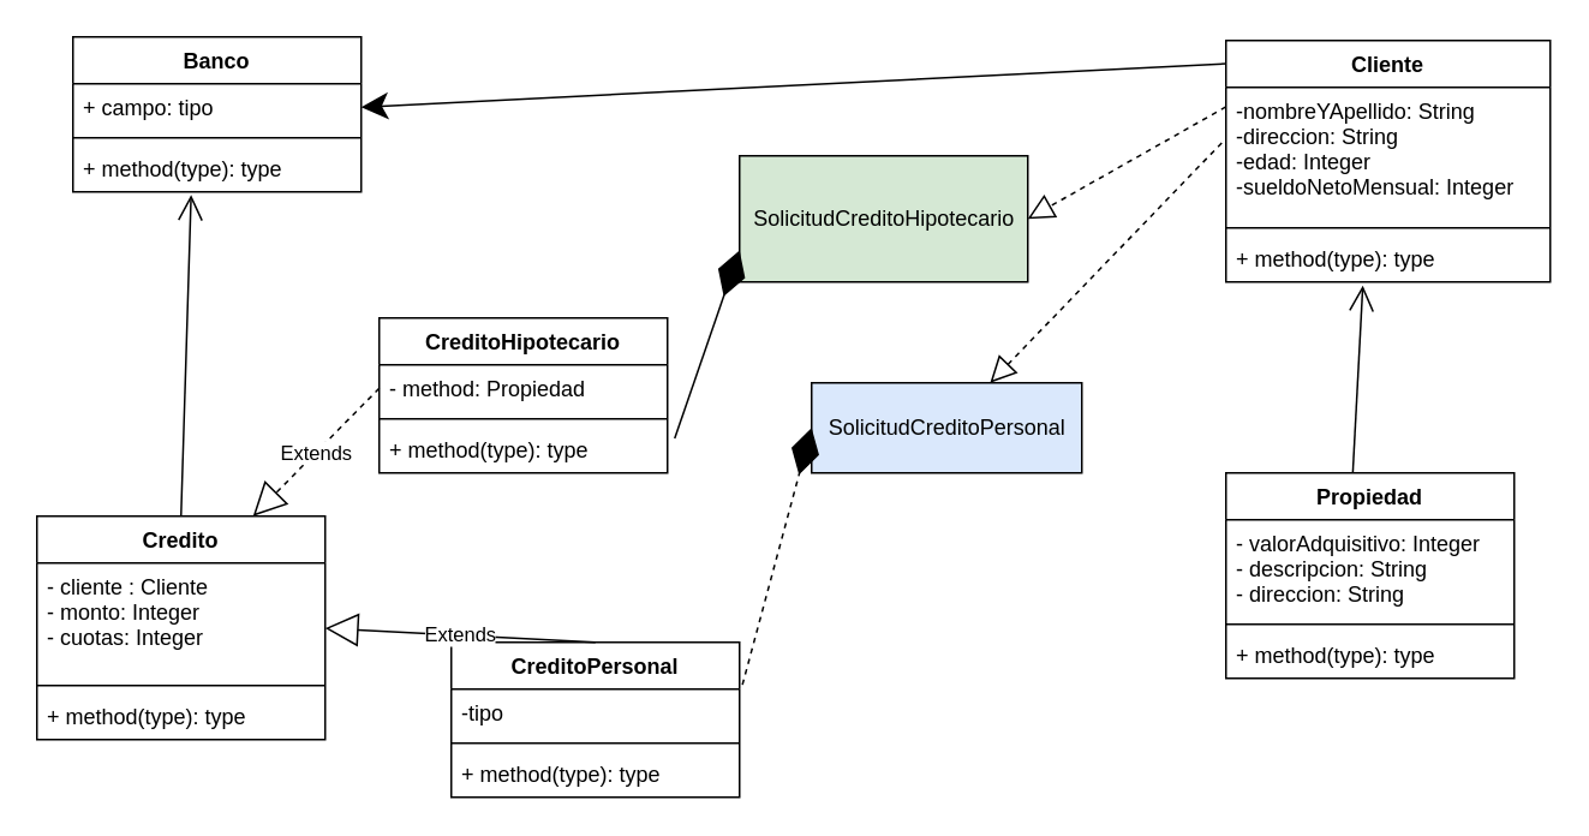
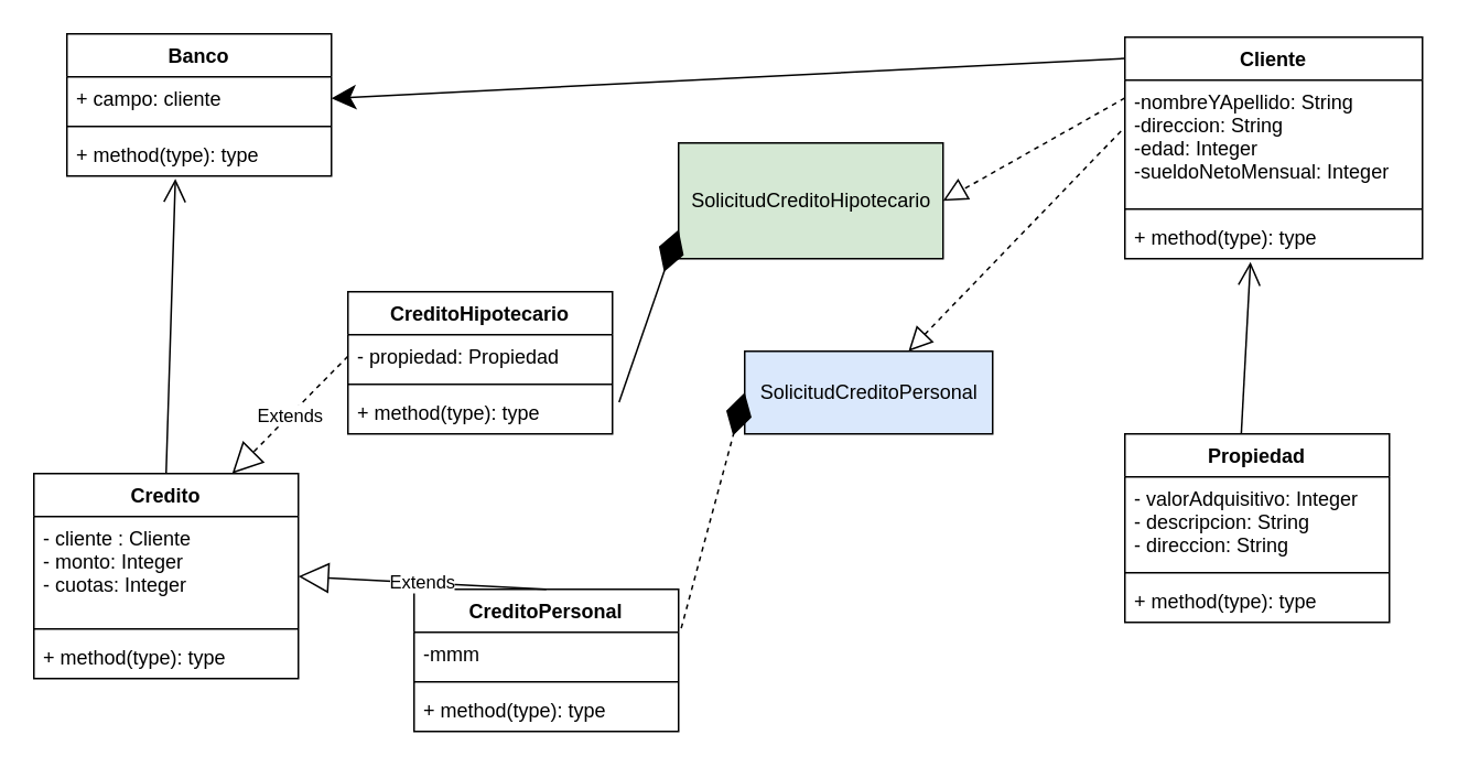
  <mxCell id="0" />
  <mxCell id="1" parent="0" />
  <mxCell id="2" value="Cliente" style="swimlane;fontStyle=1;align=center;verticalAlign=top;childLayout=stackLayout;horizontal=1;startSize=26;horizontalStack=0;resizeParent=1;resizeParentMax=0;resizeLast=0;collapsible=1;marginBottom=0;" parent="1" vertex="1"><mxGeometry x="680" y="22" width="180" height="134" as="geometry" /></mxCell>
  <mxCell id="3" value="-nombreYApellido: String&#10;-direccion: String&#10;-edad: Integer&#10;-sueldoNetoMensual: Integer&#10;" style="text;strokeColor=none;fillColor=none;align=left;verticalAlign=top;spacingLeft=4;spacingRight=4;overflow=hidden;rotatable=0;points=[[0,0.5],[1,0.5]];portConstraint=eastwest;" parent="2" vertex="1"><mxGeometry y="26" width="180" height="74" as="geometry" /></mxCell>
  <mxCell id="4" value="" style="line;strokeWidth=1;fillColor=none;align=left;verticalAlign=middle;spacingTop=-1;spacingLeft=3;spacingRight=3;rotatable=0;labelPosition=right;points=[];portConstraint=eastwest;" parent="2" vertex="1"><mxGeometry y="100" width="180" height="8" as="geometry" /></mxCell>
  <mxCell id="5" value="+ method(type): type" style="text;strokeColor=none;fillColor=none;align=left;verticalAlign=top;spacingLeft=4;spacingRight=4;overflow=hidden;rotatable=0;points=[[0,0.5],[1,0.5]];portConstraint=eastwest;" parent="2" vertex="1"><mxGeometry y="108" width="180" height="26" as="geometry" /></mxCell>
  <mxCell id="6" value="Banco" style="swimlane;fontStyle=1;align=center;verticalAlign=top;childLayout=stackLayout;horizontal=1;startSize=26;horizontalStack=0;resizeParent=1;resizeParentMax=0;resizeLast=0;collapsible=1;marginBottom=0;" parent="1" vertex="1"><mxGeometry x="40" y="20" width="160" height="86" as="geometry" /></mxCell>
- <mxCell id="7" value="+ campo: tipo" style="text;strokeColor=none;fillColor=none;align=left;verticalAlign=top;spacingLeft=4;spacingRight=4;overflow=hidden;rotatable=0;points=[[0,0.5],[1,0.5]];portConstraint=eastwest;" parent="6" vertex="1"><mxGeometry y="26" width="160" height="26" as="geometry" /></mxCell>
+ <mxCell id="7" value="+ campo: cliente" style="text;strokeColor=none;fillColor=none;align=left;verticalAlign=top;spacingLeft=4;spacingRight=4;overflow=hidden;rotatable=0;points=[[0,0.5],[1,0.5]];portConstraint=eastwest;" parent="6" vertex="1"><mxGeometry y="26" width="160" height="26" as="geometry" /></mxCell>
  <mxCell id="8" value="" style="line;strokeWidth=1;fillColor=none;align=left;verticalAlign=middle;spacingTop=-1;spacingLeft=3;spacingRight=3;rotatable=0;labelPosition=right;points=[];portConstraint=eastwest;" parent="6" vertex="1"><mxGeometry y="52" width="160" height="8" as="geometry" /></mxCell>
  <mxCell id="9" value="+ method(type): type" style="text;strokeColor=none;fillColor=none;align=left;verticalAlign=top;spacingLeft=4;spacingRight=4;overflow=hidden;rotatable=0;points=[[0,0.5],[1,0.5]];portConstraint=eastwest;" parent="6" vertex="1"><mxGeometry y="60" width="160" height="26" as="geometry" /></mxCell>
  <mxCell id="10" value="Propiedad" style="swimlane;fontStyle=1;align=center;verticalAlign=top;childLayout=stackLayout;horizontal=1;startSize=26;horizontalStack=0;resizeParent=1;resizeParentMax=0;resizeLast=0;collapsible=1;marginBottom=0;" parent="1" vertex="1"><mxGeometry x="680" y="262" width="160" height="114" as="geometry" /></mxCell>
  <mxCell id="11" value="- valorAdquisitivo: Integer&#10;- descripcion: String&#10;- direccion: String &#10;&#10;&#10;" style="text;strokeColor=none;fillColor=none;align=left;verticalAlign=top;spacingLeft=4;spacingRight=4;overflow=hidden;rotatable=0;points=[[0,0.5],[1,0.5]];portConstraint=eastwest;" parent="10" vertex="1"><mxGeometry y="26" width="160" height="54" as="geometry" /></mxCell>
  <mxCell id="12" value="" style="line;strokeWidth=1;fillColor=none;align=left;verticalAlign=middle;spacingTop=-1;spacingLeft=3;spacingRight=3;rotatable=0;labelPosition=right;points=[];portConstraint=eastwest;" parent="10" vertex="1"><mxGeometry y="80" width="160" height="8" as="geometry" /></mxCell>
  <mxCell id="13" value="+ method(type): type" style="text;strokeColor=none;fillColor=none;align=left;verticalAlign=top;spacingLeft=4;spacingRight=4;overflow=hidden;rotatable=0;points=[[0,0.5],[1,0.5]];portConstraint=eastwest;" parent="10" vertex="1"><mxGeometry y="88" width="160" height="26" as="geometry" /></mxCell>
  <mxCell id="14" value="Credito" style="swimlane;fontStyle=1;align=center;verticalAlign=top;childLayout=stackLayout;horizontal=1;startSize=26;horizontalStack=0;resizeParent=1;resizeParentMax=0;resizeLast=0;collapsible=1;marginBottom=0;" parent="1" vertex="1"><mxGeometry x="20" y="286" width="160" height="124" as="geometry" /></mxCell>
  <mxCell id="15" value="- cliente : Cliente&#10;- monto: Integer &#10;- cuotas: Integer&#10;" style="text;strokeColor=none;fillColor=none;align=left;verticalAlign=top;spacingLeft=4;spacingRight=4;overflow=hidden;rotatable=0;points=[[0,0.5],[1,0.5]];portConstraint=eastwest;" parent="14" vertex="1"><mxGeometry y="26" width="160" height="64" as="geometry" /></mxCell>
  <mxCell id="16" value="" style="line;strokeWidth=1;fillColor=none;align=left;verticalAlign=middle;spacingTop=-1;spacingLeft=3;spacingRight=3;rotatable=0;labelPosition=right;points=[];portConstraint=eastwest;" parent="14" vertex="1"><mxGeometry y="90" width="160" height="8" as="geometry" /></mxCell>
  <mxCell id="17" value="+ method(type): type" style="text;strokeColor=none;fillColor=none;align=left;verticalAlign=top;spacingLeft=4;spacingRight=4;overflow=hidden;rotatable=0;points=[[0,0.5],[1,0.5]];portConstraint=eastwest;" parent="14" vertex="1"><mxGeometry y="98" width="160" height="26" as="geometry" /></mxCell>
  <mxCell id="18" value="CreditoPersonal" style="swimlane;fontStyle=1;align=center;verticalAlign=top;childLayout=stackLayout;horizontal=1;startSize=26;horizontalStack=0;resizeParent=1;resizeParentMax=0;resizeLast=0;collapsible=1;marginBottom=0;" parent="1" vertex="1"><mxGeometry x="250" y="356" width="160" height="86" as="geometry" /></mxCell>
- <mxCell id="19" value="-tipo" style="text;strokeColor=none;fillColor=none;align=left;verticalAlign=top;spacingLeft=4;spacingRight=4;overflow=hidden;rotatable=0;points=[[0,0.5],[1,0.5]];portConstraint=eastwest;" parent="18" vertex="1"><mxGeometry y="26" width="160" height="26" as="geometry" /></mxCell>
+ <mxCell id="19" value="-mmm" style="text;strokeColor=none;fillColor=none;align=left;verticalAlign=top;spacingLeft=4;spacingRight=4;overflow=hidden;rotatable=0;points=[[0,0.5],[1,0.5]];portConstraint=eastwest;" parent="18" vertex="1"><mxGeometry y="26" width="160" height="26" as="geometry" /></mxCell>
  <mxCell id="20" value="" style="line;strokeWidth=1;fillColor=none;align=left;verticalAlign=middle;spacingTop=-1;spacingLeft=3;spacingRight=3;rotatable=0;labelPosition=right;points=[];portConstraint=eastwest;" parent="18" vertex="1"><mxGeometry y="52" width="160" height="8" as="geometry" /></mxCell>
  <mxCell id="21" value="+ method(type): type" style="text;strokeColor=none;fillColor=none;align=left;verticalAlign=top;spacingLeft=4;spacingRight=4;overflow=hidden;rotatable=0;points=[[0,0.5],[1,0.5]];portConstraint=eastwest;" parent="18" vertex="1"><mxGeometry y="60" width="160" height="26" as="geometry" /></mxCell>
  <mxCell id="22" value="CreditoHipotecario" style="swimlane;fontStyle=1;align=center;verticalAlign=top;childLayout=stackLayout;horizontal=1;startSize=26;horizontalStack=0;resizeParent=1;resizeParentMax=0;resizeLast=0;collapsible=1;marginBottom=0;" parent="1" vertex="1"><mxGeometry x="210" y="176" width="160" height="86" as="geometry" /></mxCell>
- <mxCell id="23" value="- method: Propiedad" style="text;strokeColor=none;fillColor=none;align=left;verticalAlign=top;spacingLeft=4;spacingRight=4;overflow=hidden;rotatable=0;points=[[0,0.5],[1,0.5]];portConstraint=eastwest;" parent="22" vertex="1"><mxGeometry y="26" width="160" height="26" as="geometry" /></mxCell>
+ <mxCell id="23" value="- propiedad: Propiedad" style="text;strokeColor=none;fillColor=none;align=left;verticalAlign=top;spacingLeft=4;spacingRight=4;overflow=hidden;rotatable=0;points=[[0,0.5],[1,0.5]];portConstraint=eastwest;" parent="22" vertex="1"><mxGeometry y="26" width="160" height="26" as="geometry" /></mxCell>
  <mxCell id="24" value="" style="line;strokeWidth=1;fillColor=none;align=left;verticalAlign=middle;spacingTop=-1;spacingLeft=3;spacingRight=3;rotatable=0;labelPosition=right;points=[];portConstraint=eastwest;" parent="22" vertex="1"><mxGeometry y="52" width="160" height="8" as="geometry" /></mxCell>
  <mxCell id="25" value="+ method(type): type" style="text;strokeColor=none;fillColor=none;align=left;verticalAlign=top;spacingLeft=4;spacingRight=4;overflow=hidden;rotatable=0;points=[[0,0.5],[1,0.5]];portConstraint=eastwest;" parent="22" vertex="1"><mxGeometry y="60" width="160" height="26" as="geometry" /></mxCell>
  <mxCell id="26" value="&lt;font style=&quot;vertical-align: inherit&quot;&gt;&lt;font style=&quot;vertical-align: inherit&quot;&gt;SolicitudCreditoPersonal&lt;/font&gt;&lt;/font&gt;" style="html=1;fillColor=#dae8fc;" parent="1" vertex="1"><mxGeometry x="450" y="212" width="150" height="50" as="geometry" /></mxCell>
  <mxCell id="27" value="&lt;font style=&quot;vertical-align: inherit&quot;&gt;&lt;font style=&quot;vertical-align: inherit&quot;&gt;SolicitudCreditoHipotecario&lt;/font&gt;&lt;/font&gt;" style="html=1;fillColor=#d5e8d4;" parent="1" vertex="1"><mxGeometry x="410" y="86" width="160" height="70" as="geometry" /></mxCell>
  <mxCell id="28" value="Extends" style="endArrow=block;endSize=16;endFill=0;html=1;exitX=0.5;exitY=0;exitDx=0;exitDy=0;" parent="1" source="18" target="15" edge="1"><mxGeometry width="160" relative="1" as="geometry"><mxPoint x="200" y="656" as="sourcePoint" /><mxPoint x="360" y="656" as="targetPoint" /></mxGeometry></mxCell>
  <mxCell id="29" value="Extends" style="endArrow=block;endSize=16;endFill=0;html=1;exitX=0;exitY=0.5;exitDx=0;exitDy=0;entryX=0.75;entryY=0;entryDx=0;entryDy=0;dashed=1;" parent="1" source="23" target="14" edge="1"><mxGeometry width="160" relative="1" as="geometry"><mxPoint x="320" y="596" as="sourcePoint" /><mxPoint x="480" y="596" as="targetPoint" /></mxGeometry></mxCell>
  <mxCell id="30" value="" style="endArrow=open;endFill=1;endSize=12;html=1;entryX=0.41;entryY=1.062;entryDx=0;entryDy=0;entryPerimeter=0;exitX=0.5;exitY=0;exitDx=0;exitDy=0;" parent="1" source="14" target="9" edge="1"><mxGeometry width="160" relative="1" as="geometry"><mxPoint x="106" y="276" as="sourcePoint" /><mxPoint x="520" y="266" as="targetPoint" /></mxGeometry></mxCell>
  <mxCell id="31" value="" style="endArrow=open;endFill=1;endSize=12;html=1;entryX=0.422;entryY=1.077;entryDx=0;entryDy=0;entryPerimeter=0;exitX=0.44;exitY=0;exitDx=0;exitDy=0;exitPerimeter=0;" parent="1" source="10" target="5" edge="1"><mxGeometry width="160" relative="1" as="geometry"><mxPoint x="360" y="266" as="sourcePoint" /><mxPoint x="520" y="266" as="targetPoint" /></mxGeometry></mxCell>
  <mxCell id="32" value="" style="endArrow=block;dashed=1;endFill=0;endSize=12;html=1;entryX=1;entryY=0.5;entryDx=0;entryDy=0;exitX=0;exitY=0.146;exitDx=0;exitDy=0;exitPerimeter=0;" parent="1" source="3" target="27" edge="1"><mxGeometry width="160" relative="1" as="geometry"><mxPoint x="700" y="316" as="sourcePoint" /><mxPoint x="530" y="306" as="targetPoint" /></mxGeometry></mxCell>
  <mxCell id="33" value="" style="endArrow=block;dashed=1;endFill=0;endSize=12;html=1;exitX=-0.013;exitY=0.416;exitDx=0;exitDy=0;exitPerimeter=0;" parent="1" source="3" target="26" edge="1"><mxGeometry width="160" relative="1" as="geometry"><mxPoint x="370" y="306" as="sourcePoint" /><mxPoint x="530" y="306" as="targetPoint" /></mxGeometry></mxCell>
  <mxCell id="34" value="" style="endArrow=diamondThin;endFill=1;endSize=24;html=1;exitX=1.025;exitY=0.262;exitDx=0;exitDy=0;exitPerimeter=0;entryX=0;entryY=0.75;entryDx=0;entryDy=0;" parent="1" source="25" target="27" edge="1"><mxGeometry width="160" relative="1" as="geometry"><mxPoint x="520" y="266" as="sourcePoint" /><mxPoint x="680" y="266" as="targetPoint" /></mxGeometry></mxCell>
  <mxCell id="35" value="" style="endArrow=diamondThin;endFill=1;endSize=24;html=1;exitX=1.01;exitY=-0.092;exitDx=0;exitDy=0;exitPerimeter=0;entryX=0;entryY=0.5;entryDx=0;entryDy=0;dashed=1;" parent="1" source="19" target="26" edge="1"><mxGeometry width="160" relative="1" as="geometry"><mxPoint x="520" y="266" as="sourcePoint" /><mxPoint x="680" y="266" as="targetPoint" /></mxGeometry></mxCell>
  <mxCell id="36" value="" style="endArrow=classic;endFill=1;endSize=12;html=1;entryX=1;entryY=0.5;entryDx=0;entryDy=0;exitX=0;exitY=0.096;exitDx=0;exitDy=0;exitPerimeter=0;" parent="1" source="2" target="7" edge="1"><mxGeometry width="160" relative="1" as="geometry"><mxPoint x="520" y="266" as="sourcePoint" /><mxPoint x="680" y="266" as="targetPoint" /></mxGeometry></mxCell>
